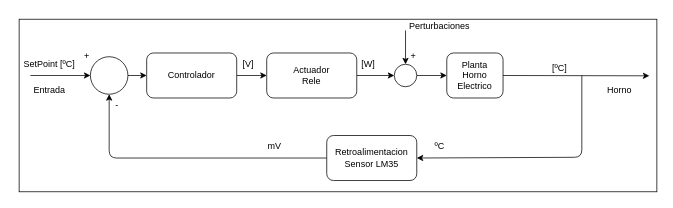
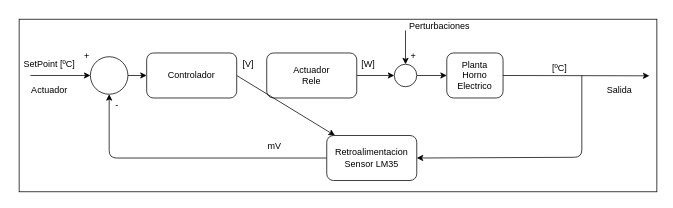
  <mxCell id="0" />
  <mxCell id="1" parent="0" />
  <mxCell id="2" value="" style="whiteSpace=wrap;html=1;" vertex="1" parent="1"><mxGeometry x="25" y="25" width="850" height="230" as="geometry" /></mxCell>
  <mxCell id="3" style="edgeStyle=none;html=1;exitX=1;exitY=0.5;exitDx=0;exitDy=0;" edge="1" parent="1" source="4"><mxGeometry relative="1" as="geometry"><mxPoint x="865" y="100.429" as="targetPoint" /><Array as="points" /></mxGeometry></mxCell>
  <mxCell id="4" value="Planta&lt;div&gt;Horno Electrico&lt;/div&gt;" style="rounded=1;whiteSpace=wrap;html=1;" vertex="1" parent="1"><mxGeometry x="595" y="70" width="75" height="60" as="geometry" /></mxCell>
  <mxCell id="5" style="edgeStyle=none;html=1;exitX=1;exitY=0.5;exitDx=0;exitDy=0;entryX=0;entryY=0.5;entryDx=0;entryDy=0;" edge="1" parent="1" source="6" target="26"><mxGeometry relative="1" as="geometry" /></mxCell>
  <mxCell id="6" value="Actuador&lt;div&gt;Rele&lt;/div&gt;" style="rounded=1;whiteSpace=wrap;html=1;" vertex="1" parent="1"><mxGeometry x="355" y="70" width="120" height="60" as="geometry" /></mxCell>
  <mxCell id="7" value="" style="edgeStyle=none;html=1;entryX=1;entryY=0.5;entryDx=0;entryDy=0;" edge="1" parent="1" target="9"><mxGeometry relative="1" as="geometry"><mxPoint x="775" y="100" as="sourcePoint" /><mxPoint x="715" y="209.29" as="targetPoint" /><Array as="points"><mxPoint x="775" y="209" /></Array></mxGeometry></mxCell>
  <mxCell id="8" style="edgeStyle=none;html=1;exitX=0;exitY=0.5;exitDx=0;exitDy=0;entryX=0.5;entryY=1;entryDx=0;entryDy=0;" edge="1" parent="1" source="9" target="11"><mxGeometry relative="1" as="geometry"><Array as="points"><mxPoint x="145" y="210" /></Array></mxGeometry></mxCell>
  <mxCell id="9" value="Retroalimentacion&lt;div&gt;Sensor LM35&lt;/div&gt;" style="rounded=1;whiteSpace=wrap;html=1;" vertex="1" parent="1"><mxGeometry x="435" y="180" width="120" height="60" as="geometry" /></mxCell>
  <mxCell id="10" style="edgeStyle=none;html=1;exitX=1;exitY=0.5;exitDx=0;exitDy=0;entryX=0;entryY=0.5;entryDx=0;entryDy=0;" edge="1" parent="1" source="11" target="13"><mxGeometry relative="1" as="geometry" /></mxCell>
  <mxCell id="11" value="" style="ellipse;whiteSpace=wrap;html=1;" vertex="1" parent="1"><mxGeometry x="120" y="75" width="50" height="50" as="geometry" /></mxCell>
- <mxCell id="12" style="edgeStyle=none;html=1;exitX=1;exitY=0.5;exitDx=0;exitDy=0;entryX=0;entryY=0.5;entryDx=0;entryDy=0;" edge="1" parent="1" source="13" target="6"><mxGeometry relative="1" as="geometry" /></mxCell>
+ <mxCell id="12" style="edgeStyle=none;html=1;exitX=1;exitY=0.5;exitDx=0;exitDy=0;" edge="1" parent="1" source="13" target="9"><mxGeometry relative="1" as="geometry" /></mxCell>
  <mxCell id="13" value="Controlador" style="rounded=1;whiteSpace=wrap;html=1;" vertex="1" parent="1"><mxGeometry x="195" y="70" width="120" height="60" as="geometry" /></mxCell>
  <mxCell id="14" value="[ºC]" style="text;html=1;align=center;verticalAlign=middle;resizable=0;points=[];autosize=1;strokeColor=none;fillColor=none;" vertex="1" parent="1"><mxGeometry x="725" y="75" width="40" height="30" as="geometry" /></mxCell>
- <mxCell id="15" value="ºC" style="text;html=1;align=center;verticalAlign=middle;resizable=0;points=[];autosize=1;strokeColor=none;fillColor=none;" vertex="1" parent="1"><mxGeometry x="565" y="180" width="40" height="30" as="geometry" /></mxCell>
  <mxCell id="16" value="mV" style="text;html=1;align=center;verticalAlign=middle;resizable=0;points=[];autosize=1;strokeColor=none;fillColor=none;" vertex="1" parent="1"><mxGeometry x="345" y="180" width="40" height="30" as="geometry" /></mxCell>
  <mxCell id="17" value="" style="edgeStyle=none;orthogonalLoop=1;jettySize=auto;html=1;entryX=0;entryY=0.5;entryDx=0;entryDy=0;" edge="1" parent="1" target="11"><mxGeometry width="100" relative="1" as="geometry"><mxPoint x="40" y="100" as="sourcePoint" /><mxPoint x="120" y="100" as="targetPoint" /><Array as="points" /></mxGeometry></mxCell>
- <mxCell id="18" value="Entrada" style="text;html=1;align=center;verticalAlign=middle;resizable=0;points=[];autosize=1;strokeColor=none;fillColor=none;" vertex="1" parent="1"><mxGeometry x="30" y="105" width="70" height="30" as="geometry" /></mxCell>
+ <mxCell id="18" value="Actuador" style="text;html=1;align=center;verticalAlign=middle;resizable=0;points=[];autosize=1;strokeColor=none;fillColor=none;" vertex="1" parent="1"><mxGeometry x="30" y="105" width="70" height="30" as="geometry" /></mxCell>
  <mxCell id="19" value="SetPoint [ºC]" style="text;html=1;align=center;verticalAlign=middle;resizable=0;points=[];autosize=1;strokeColor=none;fillColor=none;" vertex="1" parent="1"><mxGeometry x="20" y="70" width="90" height="30" as="geometry" /></mxCell>
  <mxCell id="20" value="+" style="text;html=1;align=center;verticalAlign=middle;resizable=0;points=[];autosize=1;strokeColor=none;fillColor=none;" vertex="1" parent="1"><mxGeometry x="100" y="60" width="30" height="30" as="geometry" /></mxCell>
  <mxCell id="21" value="-" style="text;html=1;align=center;verticalAlign=middle;resizable=0;points=[];autosize=1;strokeColor=none;fillColor=none;" vertex="1" parent="1"><mxGeometry x="140" y="125" width="30" height="30" as="geometry" /></mxCell>
  <mxCell id="22" value="[V]" style="text;html=1;align=center;verticalAlign=middle;resizable=0;points=[];autosize=1;strokeColor=none;fillColor=none;" vertex="1" parent="1"><mxGeometry x="310" y="70" width="40" height="30" as="geometry" /></mxCell>
  <mxCell id="23" value="[W]" style="text;html=1;align=center;verticalAlign=middle;resizable=0;points=[];autosize=1;strokeColor=none;fillColor=none;" vertex="1" parent="1"><mxGeometry x="470" y="70" width="40" height="30" as="geometry" /></mxCell>
- <mxCell id="24" value="Horno" style="text;html=1;align=center;verticalAlign=middle;resizable=0;points=[];autosize=1;strokeColor=none;fillColor=none;" vertex="1" parent="1"><mxGeometry x="795" y="105" width="60" height="30" as="geometry" /></mxCell>
+ <mxCell id="24" value="Salida" style="text;html=1;align=center;verticalAlign=middle;resizable=0;points=[];autosize=1;strokeColor=none;fillColor=none;" vertex="1" parent="1"><mxGeometry x="795" y="105" width="60" height="30" as="geometry" /></mxCell>
  <mxCell id="25" style="edgeStyle=none;html=1;exitX=1;exitY=0.5;exitDx=0;exitDy=0;entryX=0;entryY=0.5;entryDx=0;entryDy=0;" edge="1" parent="1" source="26" target="4"><mxGeometry relative="1" as="geometry" /></mxCell>
  <mxCell id="26" value="" style="ellipse;whiteSpace=wrap;html=1;" vertex="1" parent="1"><mxGeometry x="525" y="85" width="30" height="30" as="geometry" /></mxCell>
  <mxCell id="27" value="+" style="text;html=1;align=center;verticalAlign=middle;resizable=0;points=[];autosize=1;strokeColor=none;fillColor=none;" vertex="1" parent="1"><mxGeometry x="535" y="60" width="30" height="30" as="geometry" /></mxCell>
  <mxCell id="28" value="" style="edgeStyle=none;orthogonalLoop=1;jettySize=auto;html=1;entryX=0.5;entryY=0;entryDx=0;entryDy=0;" edge="1" parent="1" target="26"><mxGeometry width="100" relative="1" as="geometry"><mxPoint x="540" y="40" as="sourcePoint" /><mxPoint x="555" y="20" as="targetPoint" /><Array as="points" /></mxGeometry></mxCell>
  <mxCell id="29" value="Perturbaciones" style="text;html=1;align=center;verticalAlign=middle;resizable=0;points=[];autosize=1;strokeColor=none;fillColor=none;" vertex="1" parent="1"><mxGeometry x="535" y="20" width="100" height="30" as="geometry" /></mxCell>
